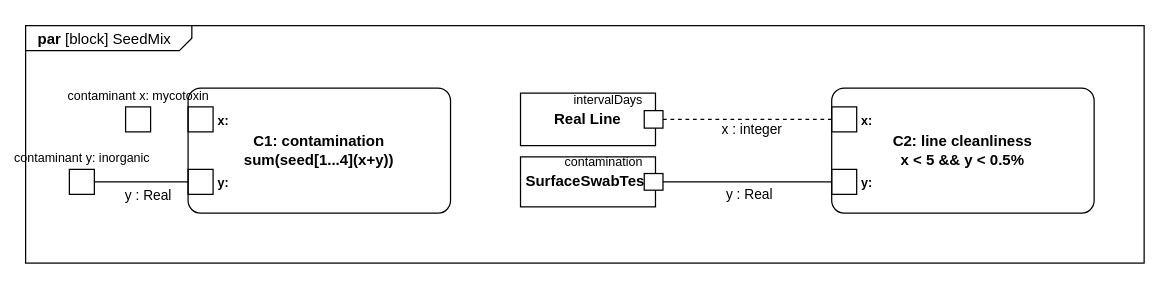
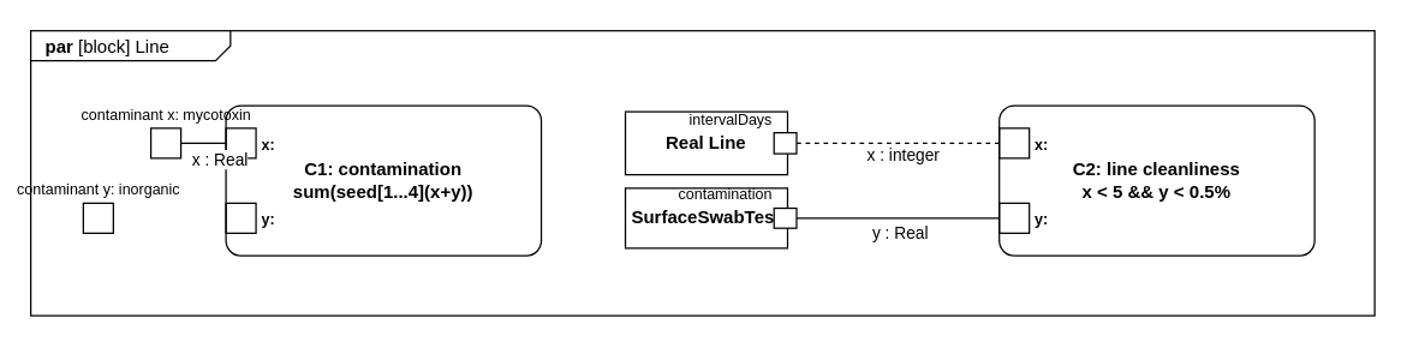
  <mxCell id="0" />
  <mxCell id="1" parent="0" />
- <mxCell id="2" value="&lt;p style=&quot;margin:0px;margin-top:4px;margin-left:10px;text-align:left;&quot;&gt;&lt;b&gt;par&lt;/b&gt;   [block] SeedMix&lt;/p&gt;" style="html=1;shape=mxgraph.sysml.package;labelX=133;align=left;spacingLeft=10;overflow=fill;whiteSpace=wrap;strokeWidth=1;recursiveResize=0;" parent="1" vertex="1"><mxGeometry x="20" y="20" width="895" height="190" as="geometry" /></mxCell>
+ <mxCell id="2" value="&lt;p style=&quot;margin:0px;margin-top:4px;margin-left:10px;text-align:left;&quot;&gt;&lt;b&gt;par&lt;/b&gt;   [block] Line&lt;/p&gt;" style="html=1;shape=mxgraph.sysml.package;labelX=133;align=left;spacingLeft=10;overflow=fill;whiteSpace=wrap;strokeWidth=1;recursiveResize=0;" parent="1" vertex="1"><mxGeometry x="20" y="20" width="895" height="190" as="geometry" /></mxCell>
  <mxCell id="3" value="C1: contamination&lt;br&gt;sum(seed[1...4](x+y))" style="strokeColor=inherit;fillColor=inherit;gradientColor=inherit;html=1;shape=mxgraph.sysml.paramDgm;fontStyle=1;whiteSpace=wrap;align=center;" parent="2" vertex="1"><mxGeometry x="130" y="50" width="210" height="100" as="geometry" /></mxCell>
  <mxCell id="4" value="x:" style="html=1;resizable=0;align=left;verticalAlign=middle;labelPosition=left;verticalLabelPosition=middle;labelBackgroundColor=none;fontSize=10;spacingLeft=22;fontStyle=1;" parent="3" connectable="0" vertex="1"><mxGeometry y="25" as="geometry" /></mxCell>
  <mxCell id="5" value="y:" style="html=1;resizable=0;align=left;verticalAlign=middle;labelPosition=left;verticalLabelPosition=middle;labelBackgroundColor=none;fontSize=10;spacingLeft=22;fontStyle=1;" parent="3" connectable="0" vertex="1"><mxGeometry y="75" as="geometry" /></mxCell>
  <mxCell id="6" value="contaminant x: mycotoxin" style="strokeColor=inherit;fillColor=inherit;gradientColor=inherit;shape=rect;html=1;fontSize=10;verticalLabelPosition=top;verticalAlign=bottom;" parent="2" vertex="1"><mxGeometry x="80" y="65" width="20" height="20" as="geometry" /></mxCell>
  <mxCell id="7" value="contaminant y: inorganic" style="strokeColor=inherit;fillColor=inherit;gradientColor=inherit;shape=rect;html=1;fontSize=10;verticalLabelPosition=top;verticalAlign=bottom;" parent="2" vertex="1"><mxGeometry x="35" y="115" width="20" height="20" as="geometry" /></mxCell>
- <mxCell id="10" value="" style="strokeColor=inherit;fillColor=inherit;gradientColor=inherit;endArrow=none;html=1;edgeStyle=none;exitY=0.75;exitX=0;entryY=0.5;entryX=1;rounded=0;" parent="2" source="3" target="7" edge="1"><mxGeometry x="1" relative="1" as="geometry" /></mxCell>
- <mxCell id="11" value="y : Real" style="edgeLabel;html=1;align=center;verticalAlign=middle;resizable=0;points=[];" parent="10" vertex="1" connectable="0"><mxGeometry x="0.1" y="1" relative="1" as="geometry"><mxPoint x="8" y="9" as="offset" /></mxGeometry></mxCell>
+ <mxCell id="8" value="" style="strokeColor=inherit;fillColor=inherit;gradientColor=inherit;endArrow=none;html=1;edgeStyle=none;exitY=0.25;exitX=0;entryY=0.5;entryX=1;rounded=0;" parent="2" source="3" target="6" edge="1"><mxGeometry x="1" relative="1" as="geometry" /></mxCell>
+ <mxCell id="9" value="x : Real" style="edgeLabel;html=1;align=center;verticalAlign=middle;resizable=0;points=[];" parent="8" vertex="1" connectable="0"><mxGeometry x="0.367" relative="1" as="geometry"><mxPoint x="16" y="10" as="offset" /></mxGeometry></mxCell>
  <mxCell id="12" value="C2: line cleanliness&lt;br&gt;x &amp;lt; 5 &amp;amp;&amp;amp; y &amp;lt; 0.5%" style="strokeColor=inherit;fillColor=inherit;gradientColor=inherit;html=1;shape=mxgraph.sysml.paramDgm;fontStyle=1;whiteSpace=wrap;align=center;" vertex="1" parent="2"><mxGeometry x="645" y="50" width="210" height="100" as="geometry" /></mxCell>
  <mxCell id="13" value="x:" style="html=1;resizable=0;align=left;verticalAlign=middle;labelPosition=left;verticalLabelPosition=middle;labelBackgroundColor=none;fontSize=10;spacingLeft=22;fontStyle=1;" connectable="0" vertex="1" parent="12"><mxGeometry y="25" as="geometry" /></mxCell>
  <mxCell id="14" value="y:" style="html=1;resizable=0;align=left;verticalAlign=middle;labelPosition=left;verticalLabelPosition=middle;labelBackgroundColor=none;fontSize=10;spacingLeft=22;fontStyle=1;" connectable="0" vertex="1" parent="12"><mxGeometry y="75" as="geometry" /></mxCell>
  <mxCell id="15" value="" style="strokeColor=inherit;fillColor=inherit;gradientColor=inherit;endArrow=none;html=1;edgeStyle=none;exitY=0.25;exitX=0;rounded=0;dashed=1;" edge="1" parent="2" source="12" target="20"><mxGeometry x="1" relative="1" as="geometry"><mxPoint x="585" y="75" as="targetPoint" /></mxGeometry></mxCell>
  <mxCell id="16" value="x : integer" style="edgeLabel;html=1;align=center;verticalAlign=middle;resizable=0;points=[];" vertex="1" connectable="0" parent="15"><mxGeometry x="0.367" relative="1" as="geometry"><mxPoint x="27" y="7" as="offset" /></mxGeometry></mxCell>
  <mxCell id="17" value="" style="strokeColor=inherit;fillColor=inherit;gradientColor=inherit;endArrow=none;html=1;edgeStyle=none;exitY=0.75;exitX=0;rounded=0;" edge="1" parent="2" source="12" target="22"><mxGeometry x="1" relative="1" as="geometry"><mxPoint x="585" y="125" as="targetPoint" /></mxGeometry></mxCell>
  <mxCell id="18" value="y : Real" style="edgeLabel;html=1;align=center;verticalAlign=middle;resizable=0;points=[];" vertex="1" connectable="0" parent="17"><mxGeometry x="0.1" y="1" relative="1" as="geometry"><mxPoint x="8" y="9" as="offset" /></mxGeometry></mxCell>
  <mxCell id="19" value="Real Line" style="html=1;shape=mxgraph.sysml.port1;fontStyle=1;whiteSpace=wrap;align=center;flipH=1;" vertex="1" parent="2"><mxGeometry x="390" y="54" width="120" height="42" as="geometry" /></mxCell>
  <mxCell id="20" value="intervalDays" style="strokeColor=inherit;fillColor=inherit;gradientColor=inherit;shape=rect;points=[[0,0.5,0]];html=1;resizable=1;align=right;verticalAlign=bottom;labelPosition=left;verticalLabelPosition=top;labelBackgroundColor=none;fontSize=10;paart=1;" vertex="1" parent="19"><mxGeometry x="105" y="14" width="15" height="14" as="geometry" /></mxCell>
  <mxCell id="21" value="SurfaceSwabTest" style="html=1;shape=mxgraph.sysml.port1;fontStyle=1;whiteSpace=wrap;align=center;flipH=1;" vertex="1" parent="2"><mxGeometry x="390" y="105" width="120" height="40" as="geometry" /></mxCell>
  <mxCell id="22" value="contamination" style="strokeColor=inherit;fillColor=inherit;gradientColor=inherit;shape=rect;points=[[0,0.5,0]];html=1;resizable=1;align=right;verticalAlign=bottom;labelPosition=left;verticalLabelPosition=top;labelBackgroundColor=none;fontSize=10;paart=1;" vertex="1" parent="21"><mxGeometry x="105" y="13.333" width="15" height="13.333" as="geometry" /></mxCell>
